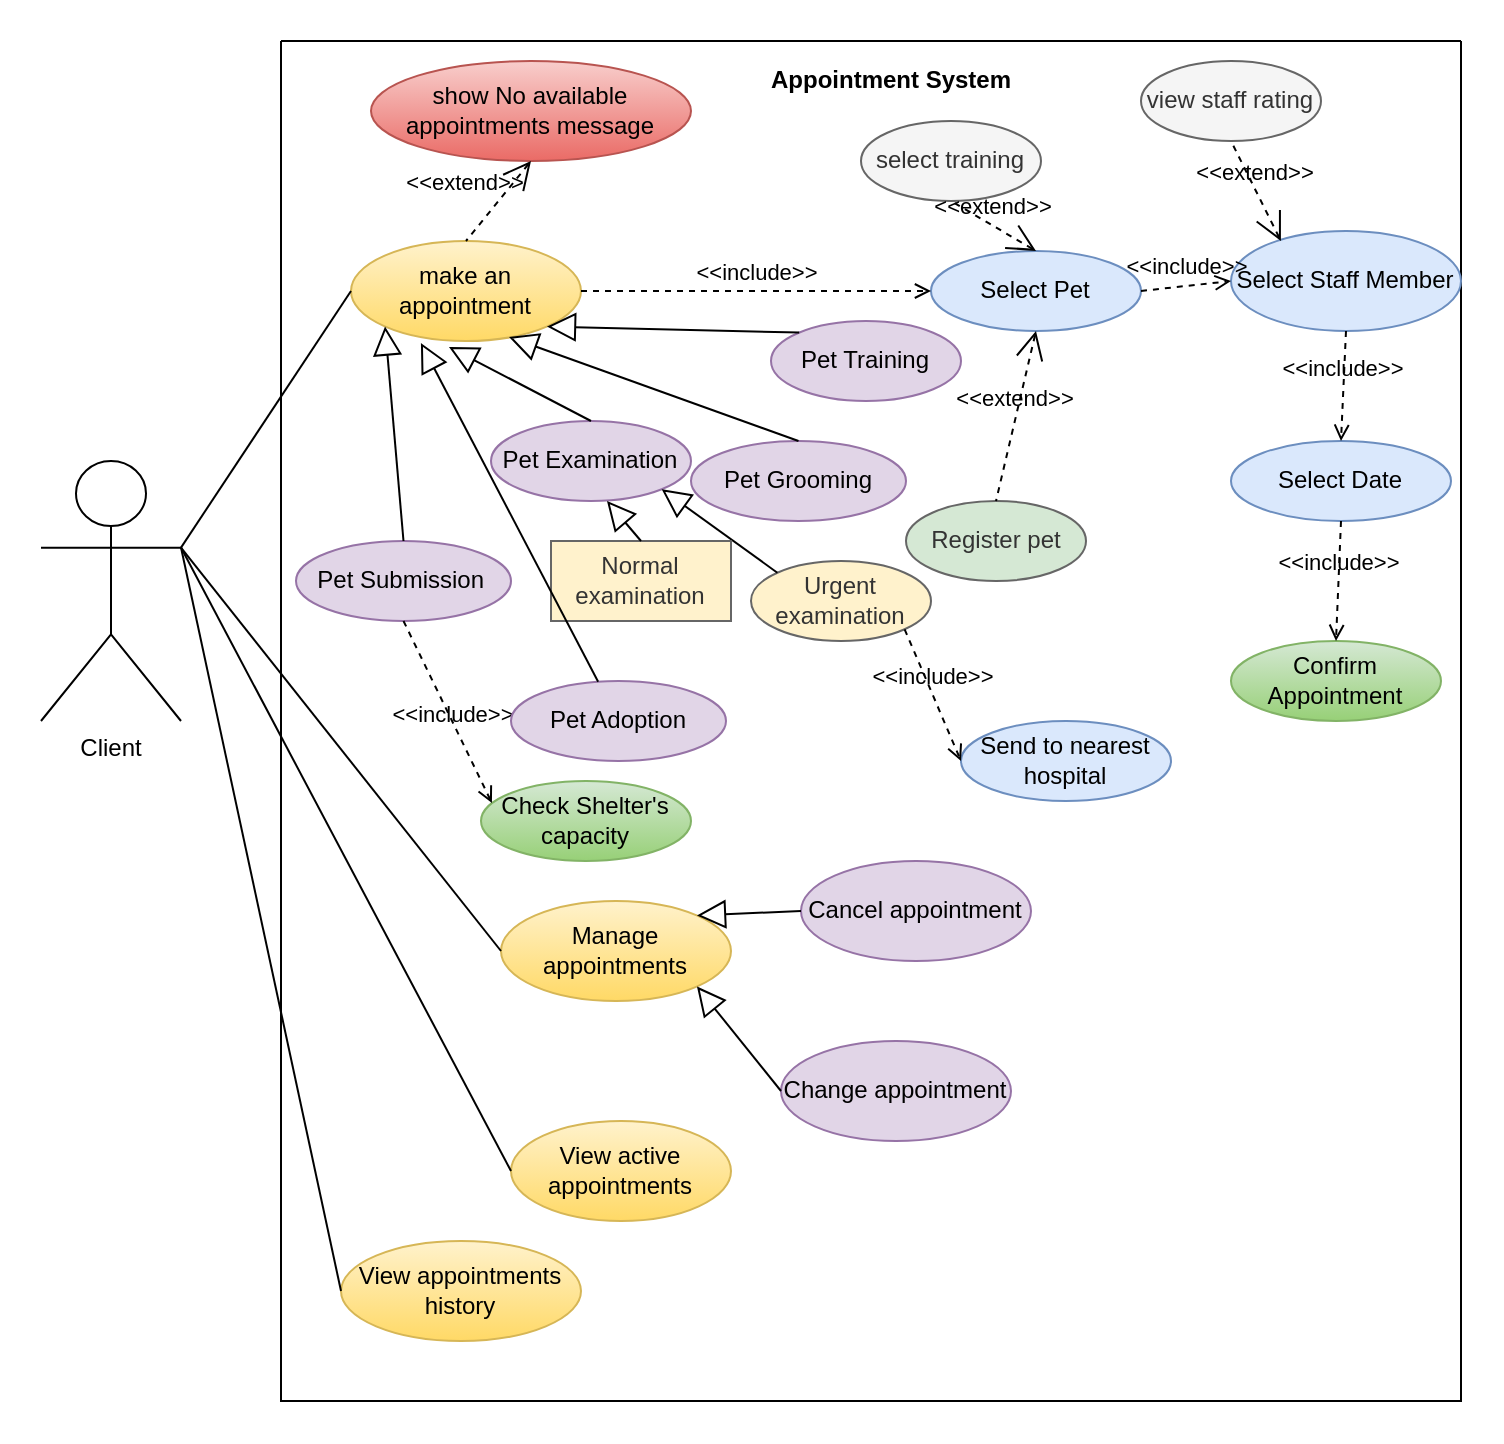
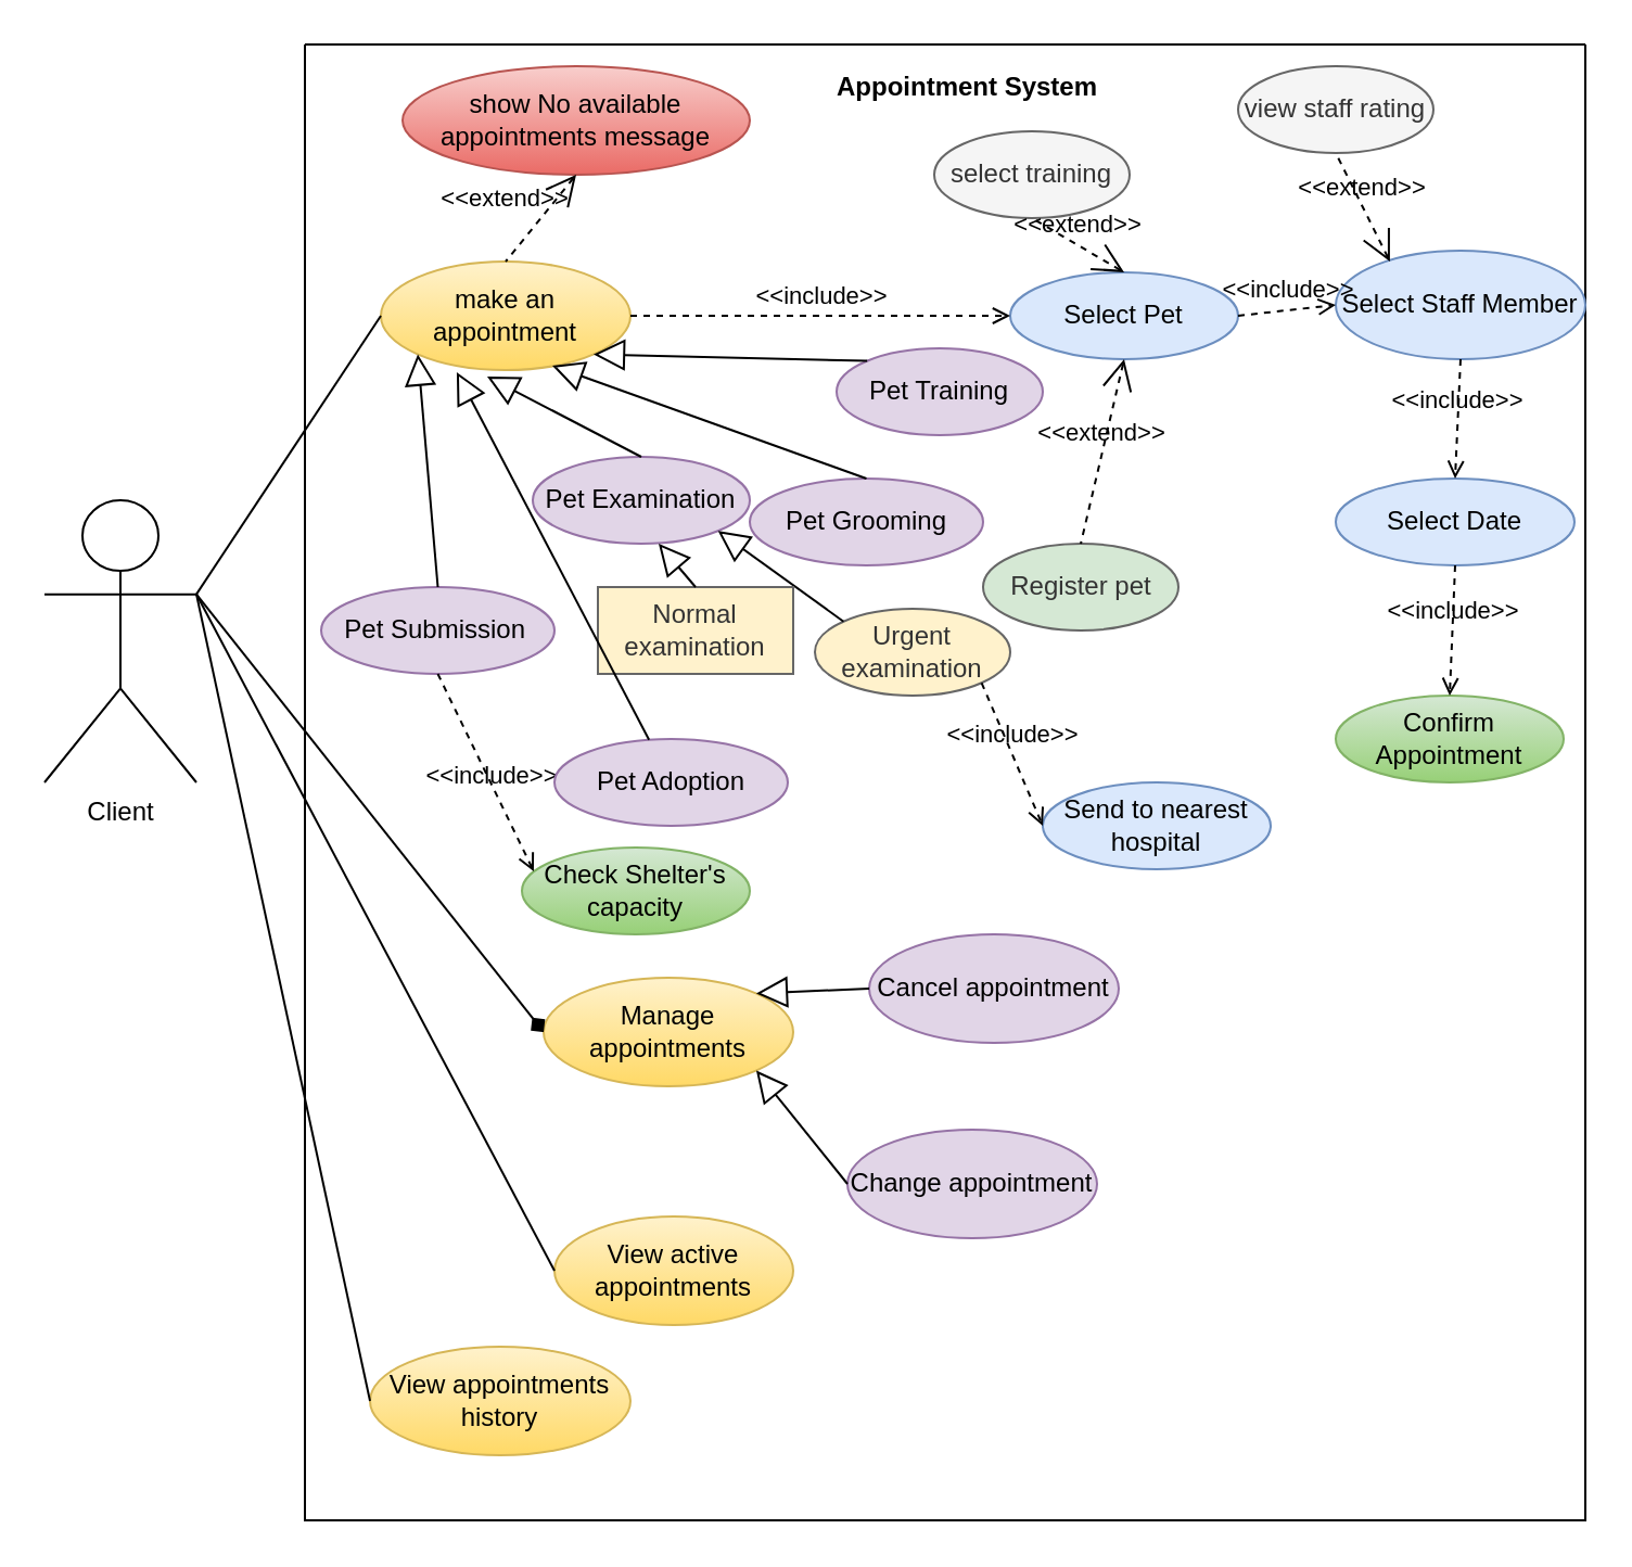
  <mxCell id="0" />
  <mxCell id="1" parent="0" />
  <mxCell id="2" value="" style="swimlane;startSize=0;" parent="1" vertex="1"><mxGeometry x="140" y="20" width="590" height="680" as="geometry" /></mxCell>
  <mxCell id="3" value="&lt;b&gt;Appointment System&lt;/b&gt;" style="text;html=1;align=center;verticalAlign=middle;resizable=0;points=[];autosize=1;strokeColor=none;fillColor=none;" parent="2" vertex="1"><mxGeometry x="235" y="10" width="140" height="20" as="geometry" /></mxCell>
  <mxCell id="4" value="make an appointment" style="ellipse;whiteSpace=wrap;html=1;gradientColor=#ffd966;fillColor=#fff2cc;strokeColor=#d6b656;" parent="2" vertex="1"><mxGeometry x="35" y="100" width="115" height="50" as="geometry" /></mxCell>
  <mxCell id="5" value="Cancel appointment" style="ellipse;whiteSpace=wrap;html=1;fillColor=#e1d5e7;strokeColor=#9673a6;" parent="2" vertex="1"><mxGeometry x="260" y="410" width="115" height="50" as="geometry" /></mxCell>
  <mxCell id="6" value="Change appointment" style="ellipse;whiteSpace=wrap;html=1;fillColor=#e1d5e7;strokeColor=#9673a6;" parent="2" vertex="1"><mxGeometry x="250" y="500" width="115" height="50" as="geometry" /></mxCell>
  <mxCell id="7" value="Manage appointments" style="ellipse;whiteSpace=wrap;html=1;gradientColor=#ffd966;fillColor=#fff2cc;strokeColor=#d6b656;" parent="2" vertex="1"><mxGeometry x="110" y="430" width="115" height="50" as="geometry" /></mxCell>
  <mxCell id="8" value="Confirm Appointment" style="ellipse;whiteSpace=wrap;html=1;fillColor=#d5e8d4;strokeColor=#82b366;gradientColor=#97d077;" parent="2" vertex="1"><mxGeometry x="475" y="300" width="105" height="40" as="geometry" /></mxCell>
  <mxCell id="9" value="View appointments history" style="ellipse;whiteSpace=wrap;html=1;gradientColor=#ffd966;fillColor=#fff2cc;strokeColor=#d6b656;" parent="2" vertex="1"><mxGeometry x="30" y="600" width="120" height="50" as="geometry" /></mxCell>
  <mxCell id="10" value="Select Staff Member" style="ellipse;whiteSpace=wrap;html=1;fillColor=#dae8fc;strokeColor=#6c8ebf;" parent="2" vertex="1"><mxGeometry x="475" y="95" width="115" height="50" as="geometry" /></mxCell>
  <mxCell id="11" value="Register pet" style="ellipse;whiteSpace=wrap;html=1;fillColor=#d5e8d4;strokeColor=#666666;fontColor=#333333;" parent="2" vertex="1"><mxGeometry x="312.5" y="230" width="90" height="40" as="geometry" /></mxCell>
  <mxCell id="12" value="View active appointments" style="ellipse;whiteSpace=wrap;html=1;gradientColor=#ffd966;fillColor=#fff2cc;strokeColor=#d6b656;" parent="2" vertex="1"><mxGeometry x="115" y="540" width="110" height="50" as="geometry" /></mxCell>
  <mxCell id="13" value="Select Date" style="ellipse;whiteSpace=wrap;html=1;fillColor=#dae8fc;strokeColor=#6c8ebf;" parent="2" vertex="1"><mxGeometry x="475" y="200" width="110" height="40" as="geometry" /></mxCell>
  <mxCell id="14" value="Pet Examination" style="ellipse;whiteSpace=wrap;html=1;fillColor=#e1d5e7;strokeColor=#9673a6;" parent="2" vertex="1"><mxGeometry x="105" y="190" width="100" height="40" as="geometry" /></mxCell>
  <mxCell id="15" value="Pet Grooming" style="ellipse;whiteSpace=wrap;html=1;fillColor=#e1d5e7;strokeColor=#9673a6;" parent="2" vertex="1"><mxGeometry x="205" y="200" width="107.5" height="40" as="geometry" /></mxCell>
  <mxCell id="16" value="Select Pet" style="ellipse;whiteSpace=wrap;html=1;fillColor=#dae8fc;strokeColor=#6c8ebf;" parent="2" vertex="1"><mxGeometry x="325" y="105" width="105" height="40" as="geometry" /></mxCell>
  <mxCell id="17" value="Pet Training" style="ellipse;whiteSpace=wrap;html=1;fillColor=#e1d5e7;strokeColor=#9673a6;" parent="2" vertex="1"><mxGeometry x="245" y="140" width="95" height="40" as="geometry" /></mxCell>
  <mxCell id="18" value="" style="edgeStyle=none;html=1;endArrow=block;endFill=0;endSize=12;verticalAlign=bottom;rounded=0;entryX=1;entryY=1;entryDx=0;entryDy=0;exitX=0;exitY=0;exitDx=0;exitDy=0;" parent="2" source="17" target="4" edge="1"><mxGeometry width="160" relative="1" as="geometry"><mxPoint x="75" y="290" as="sourcePoint" /><mxPoint x="235" y="290" as="targetPoint" /></mxGeometry></mxCell>
  <mxCell id="19" value="" style="edgeStyle=none;html=1;endArrow=block;endFill=0;endSize=12;verticalAlign=bottom;rounded=0;entryX=0.687;entryY=0.96;entryDx=0;entryDy=0;exitX=0.5;exitY=0;exitDx=0;exitDy=0;entryPerimeter=0;" parent="2" source="15" target="4" edge="1"><mxGeometry width="160" relative="1" as="geometry"><mxPoint x="65" y="280" as="sourcePoint" /><mxPoint x="225" y="280" as="targetPoint" /></mxGeometry></mxCell>
  <mxCell id="20" value="" style="edgeStyle=none;html=1;endArrow=block;endFill=0;endSize=12;verticalAlign=bottom;rounded=0;exitX=0.5;exitY=0;exitDx=0;exitDy=0;entryX=0.426;entryY=1.06;entryDx=0;entryDy=0;entryPerimeter=0;" parent="2" source="14" target="4" edge="1"><mxGeometry width="160" relative="1" as="geometry"><mxPoint x="55" y="270" as="sourcePoint" /><mxPoint x="215" y="270" as="targetPoint" /></mxGeometry></mxCell>
  <mxCell id="21" value="&amp;lt;&amp;lt;include&amp;gt;&amp;gt;" style="edgeStyle=none;html=1;endArrow=open;verticalAlign=bottom;dashed=1;labelBackgroundColor=none;rounded=0;exitX=1;exitY=0.5;exitDx=0;exitDy=0;entryX=0;entryY=0.5;entryDx=0;entryDy=0;" parent="2" source="4" target="16" edge="1"><mxGeometry width="160" relative="1" as="geometry"><mxPoint x="52.5" y="200" as="sourcePoint" /><mxPoint x="212.5" y="200" as="targetPoint" /></mxGeometry></mxCell>
  <mxCell id="22" value="&amp;lt;&amp;lt;extend&amp;gt;&amp;gt;" style="edgeStyle=none;html=1;startArrow=open;endArrow=none;startSize=12;verticalAlign=bottom;dashed=1;labelBackgroundColor=none;rounded=0;entryX=0.5;entryY=0;entryDx=0;entryDy=0;exitX=0.5;exitY=1;exitDx=0;exitDy=0;" parent="2" source="16" target="11" edge="1"><mxGeometry width="160" relative="1" as="geometry"><mxPoint x="162.5" y="130" as="sourcePoint" /><mxPoint x="322.5" y="130" as="targetPoint" /></mxGeometry></mxCell>
  <mxCell id="23" value="&amp;lt;&amp;lt;include&amp;gt;&amp;gt;" style="edgeStyle=none;html=1;endArrow=open;verticalAlign=bottom;dashed=1;labelBackgroundColor=none;rounded=0;exitX=1;exitY=0.5;exitDx=0;exitDy=0;entryX=0;entryY=0.5;entryDx=0;entryDy=0;" parent="2" source="16" target="10" edge="1"><mxGeometry width="160" relative="1" as="geometry"><mxPoint x="366.25" y="102.5" as="sourcePoint" /><mxPoint x="445" y="105" as="targetPoint" /></mxGeometry></mxCell>
  <mxCell id="24" value="&amp;lt;&amp;lt;include&amp;gt;&amp;gt;" style="edgeStyle=none;html=1;endArrow=open;verticalAlign=bottom;dashed=1;labelBackgroundColor=none;rounded=0;exitX=0.5;exitY=1;exitDx=0;exitDy=0;entryX=0.5;entryY=0;entryDx=0;entryDy=0;" parent="2" source="10" target="13" edge="1"><mxGeometry width="160" relative="1" as="geometry"><mxPoint x="502.5" y="130" as="sourcePoint" /><mxPoint x="443.75" y="107.5" as="targetPoint" /></mxGeometry></mxCell>
  <mxCell id="25" value="&amp;lt;&amp;lt;include&amp;gt;&amp;gt;" style="edgeStyle=none;html=1;endArrow=open;verticalAlign=bottom;dashed=1;labelBackgroundColor=none;rounded=0;exitX=0.5;exitY=1;exitDx=0;exitDy=0;entryX=0.5;entryY=0;entryDx=0;entryDy=0;" parent="2" source="13" target="8" edge="1"><mxGeometry width="160" relative="1" as="geometry"><mxPoint x="500" y="130" as="sourcePoint" /><mxPoint x="500.5" y="310" as="targetPoint" /></mxGeometry></mxCell>
  <mxCell id="26" value="" style="edgeStyle=none;html=1;endArrow=block;endFill=0;endSize=12;verticalAlign=bottom;rounded=0;entryX=1;entryY=0;entryDx=0;entryDy=0;exitX=0;exitY=0.5;exitDx=0;exitDy=0;" parent="2" source="5" target="7" edge="1"><mxGeometry width="160" relative="1" as="geometry"><mxPoint x="193.75" y="270" as="sourcePoint" /><mxPoint x="190" y="180" as="targetPoint" /></mxGeometry></mxCell>
  <mxCell id="27" value="" style="edgeStyle=none;html=1;endArrow=block;endFill=0;endSize=12;verticalAlign=bottom;rounded=0;entryX=1;entryY=1;entryDx=0;entryDy=0;exitX=0;exitY=0.5;exitDx=0;exitDy=0;" parent="2" source="6" target="7" edge="1"><mxGeometry width="160" relative="1" as="geometry"><mxPoint x="203.75" y="280" as="sourcePoint" /><mxPoint x="200" y="190" as="targetPoint" /></mxGeometry></mxCell>
  <mxCell id="28" value="Pet Submission&amp;nbsp;" style="ellipse;whiteSpace=wrap;html=1;fillColor=#e1d5e7;strokeColor=#9673a6;" parent="2" vertex="1"><mxGeometry x="7.5" y="250" width="107.5" height="40" as="geometry" /></mxCell>
  <mxCell id="29" value="" style="edgeStyle=none;html=1;endArrow=block;endFill=0;endSize=12;verticalAlign=bottom;rounded=0;exitX=0.5;exitY=0;exitDx=0;exitDy=0;entryX=0;entryY=1;entryDx=0;entryDy=0;" parent="2" source="28" target="4" edge="1"><mxGeometry width="160" relative="1" as="geometry"><mxPoint x="125" y="150" as="sourcePoint" /><mxPoint x="119.558" y="89.984" as="targetPoint" /></mxGeometry></mxCell>
  <mxCell id="30" value="Check Shelter's capacity" style="ellipse;whiteSpace=wrap;html=1;fillColor=#d5e8d4;strokeColor=#82b366;gradientColor=#97d077;" parent="2" vertex="1"><mxGeometry x="100" y="370" width="105" height="40" as="geometry" /></mxCell>
  <mxCell id="31" value="&amp;lt;&amp;lt;include&amp;gt;&amp;gt;" style="edgeStyle=none;html=1;endArrow=open;verticalAlign=bottom;dashed=1;labelBackgroundColor=none;rounded=0;exitX=0.5;exitY=1;exitDx=0;exitDy=0;entryX=0.052;entryY=0.275;entryDx=0;entryDy=0;entryPerimeter=0;" parent="2" source="28" target="30" edge="1"><mxGeometry x="0.2" y="-2" width="160" relative="1" as="geometry"><mxPoint x="52.5" y="270" as="sourcePoint" /><mxPoint x="-12" y="320" as="targetPoint" /><mxPoint as="offset" /></mxGeometry></mxCell>
  <mxCell id="32" value="show No available appointments message" style="ellipse;whiteSpace=wrap;html=1;fillColor=#f8cecc;strokeColor=#b85450;gradientColor=#ea6b66;" parent="2" vertex="1"><mxGeometry x="45" y="10" width="160" height="50" as="geometry" /></mxCell>
  <mxCell id="33" value="&amp;lt;&amp;lt;extend&amp;gt;&amp;gt;" style="edgeStyle=none;html=1;startArrow=open;endArrow=none;startSize=12;verticalAlign=bottom;dashed=1;labelBackgroundColor=none;rounded=0;entryX=0.5;entryY=0;entryDx=0;entryDy=0;exitX=0.5;exitY=1;exitDx=0;exitDy=0;" parent="2" source="32" target="4" edge="1"><mxGeometry x="0.398" y="-13" width="160" relative="1" as="geometry"><mxPoint x="365" y="140" as="sourcePoint" /><mxPoint x="365" y="230" as="targetPoint" /><mxPoint as="offset" /></mxGeometry></mxCell>
  <mxCell id="34" value="Urgent examination" style="ellipse;whiteSpace=wrap;html=1;fillColor=#FFF2CC;strokeColor=#666666;fontColor=#333333;" parent="2" vertex="1"><mxGeometry x="235" y="260" width="90" height="40" as="geometry" /></mxCell>
  <mxCell id="35" value="" style="edgeStyle=none;html=1;endArrow=block;endFill=0;endSize=12;verticalAlign=bottom;rounded=0;exitX=0;exitY=0;exitDx=0;exitDy=0;entryX=1;entryY=1;entryDx=0;entryDy=0;" parent="2" source="34" target="14" edge="1"><mxGeometry width="160" relative="1" as="geometry"><mxPoint x="135" y="210" as="sourcePoint" /><mxPoint x="112.988" y="159.581" as="targetPoint" /></mxGeometry></mxCell>
  <mxCell id="36" value="Normal examination" style="whiteSpace=wrap;html=1;fillColor=#FFF2CC;strokeColor=#666666;fontColor=#333333;rounded=0;" parent="2" vertex="1"><mxGeometry x="135" y="250" width="90" height="40" as="geometry" /></mxCell>
  <mxCell id="37" value="" style="edgeStyle=none;html=1;endArrow=block;endFill=0;endSize=12;verticalAlign=bottom;rounded=0;entryX=0.58;entryY=1;entryDx=0;entryDy=0;entryPerimeter=0;exitX=0.5;exitY=0;exitDx=0;exitDy=0;" parent="2" source="36" target="14" edge="1"><mxGeometry width="160" relative="1" as="geometry"><mxPoint x="160" y="290" as="sourcePoint" /><mxPoint x="122.988" y="169.581" as="targetPoint" /></mxGeometry></mxCell>
  <mxCell id="38" value="Send to nearest hospital" style="ellipse;whiteSpace=wrap;html=1;fillColor=#dae8fc;strokeColor=#6c8ebf;" parent="2" vertex="1"><mxGeometry x="340" y="340" width="105" height="40" as="geometry" /></mxCell>
  <mxCell id="39" value="&amp;lt;&amp;lt;include&amp;gt;&amp;gt;" style="edgeStyle=none;html=1;endArrow=open;verticalAlign=bottom;dashed=1;labelBackgroundColor=none;rounded=0;exitX=1;exitY=1;exitDx=0;exitDy=0;entryX=0;entryY=0.5;entryDx=0;entryDy=0;" parent="2" source="34" target="38" edge="1"><mxGeometry width="160" relative="1" as="geometry"><mxPoint x="280.0" y="317.072" as="sourcePoint" /><mxPoint x="101.93" y="322.93" as="targetPoint" /></mxGeometry></mxCell>
  <mxCell id="40" value="view staff rating" style="ellipse;whiteSpace=wrap;html=1;fillColor=#f5f5f5;strokeColor=#666666;fontColor=#333333;" parent="2" vertex="1"><mxGeometry x="430" y="10" width="90" height="40" as="geometry" /></mxCell>
  <mxCell id="41" value="&amp;lt;&amp;lt;extend&amp;gt;&amp;gt;" style="edgeStyle=none;html=1;startArrow=open;endArrow=none;startSize=12;verticalAlign=bottom;dashed=1;labelBackgroundColor=none;rounded=0;entryX=0.5;entryY=1;entryDx=0;entryDy=0;exitX=0.217;exitY=0.1;exitDx=0;exitDy=0;exitPerimeter=0;" parent="2" source="10" target="40" edge="1"><mxGeometry width="160" relative="1" as="geometry"><mxPoint x="519.519" y="102.245" as="sourcePoint" /><mxPoint x="290" y="-190" as="targetPoint" /></mxGeometry></mxCell>
  <mxCell id="42" value="Pet Adoption" style="ellipse;whiteSpace=wrap;html=1;fillColor=#e1d5e7;strokeColor=#9673a6;" parent="2" vertex="1"><mxGeometry x="115" y="320" width="107.5" height="40" as="geometry" /></mxCell>
  <mxCell id="43" value="" style="edgeStyle=none;html=1;endArrow=block;endFill=0;endSize=12;verticalAlign=bottom;rounded=0;entryX=0.304;entryY=1.02;entryDx=0;entryDy=0;entryPerimeter=0;" parent="2" source="42" target="4" edge="1"><mxGeometry width="160" relative="1" as="geometry"><mxPoint x="150" y="210" as="sourcePoint" /><mxPoint x="93.99" y="163" as="targetPoint" /></mxGeometry></mxCell>
  <mxCell id="44" value="select training" style="ellipse;whiteSpace=wrap;html=1;fillColor=#f5f5f5;strokeColor=#666666;fontColor=#333333;" parent="2" vertex="1"><mxGeometry x="290" y="40" width="90" height="40" as="geometry" /></mxCell>
  <mxCell id="45" value="&amp;lt;&amp;lt;extend&amp;gt;&amp;gt;" style="edgeStyle=none;html=1;startArrow=open;endArrow=none;startSize=12;verticalAlign=bottom;dashed=1;labelBackgroundColor=none;rounded=0;entryX=0.5;entryY=1;entryDx=0;entryDy=0;exitX=0.5;exitY=0;exitDx=0;exitDy=0;" parent="2" source="16" target="44" edge="1"><mxGeometry width="160" relative="1" as="geometry"><mxPoint x="322.04" y="-50" as="sourcePoint" /><mxPoint x="120" y="-140" as="targetPoint" /></mxGeometry></mxCell>
  <mxCell id="46" value="Client" style="shape=umlActor;verticalLabelPosition=bottom;verticalAlign=top;html=1;outlineConnect=0;" parent="1" vertex="1"><mxGeometry x="20" y="230" width="70" height="130" as="geometry" /></mxCell>
  <mxCell id="47" value="" style="edgeStyle=none;html=1;endArrow=none;verticalAlign=bottom;rounded=0;exitX=1;exitY=0.333;exitDx=0;exitDy=0;exitPerimeter=0;entryX=0;entryY=0.5;entryDx=0;entryDy=0;" parent="1" source="46" target="4" edge="1"><mxGeometry width="160" relative="1" as="geometry"><mxPoint x="100" y="180" as="sourcePoint" /><mxPoint x="400" y="250" as="targetPoint" /></mxGeometry></mxCell>
  <mxCell id="48" value="" style="edgeStyle=none;html=1;endArrow=none;verticalAlign=bottom;rounded=0;exitX=1;exitY=0.333;exitDx=0;exitDy=0;exitPerimeter=0;entryX=0;entryY=0.5;entryDx=0;entryDy=0;" parent="1" source="46" target="12" edge="1"><mxGeometry width="160" relative="1" as="geometry"><mxPoint x="290" y="390" as="sourcePoint" /><mxPoint x="450" y="390" as="targetPoint" /></mxGeometry></mxCell>
  <mxCell id="49" value="" style="edgeStyle=none;html=1;endArrow=none;verticalAlign=bottom;rounded=0;exitX=1;exitY=0.333;exitDx=0;exitDy=0;exitPerimeter=0;entryX=0;entryY=0.5;entryDx=0;entryDy=0;" parent="1" source="46" target="9" edge="1"><mxGeometry width="160" relative="1" as="geometry"><mxPoint x="160" y="340" as="sourcePoint" /><mxPoint x="270" y="375" as="targetPoint" /></mxGeometry></mxCell>
- <mxCell id="50" value="" style="edgeStyle=none;html=1;endArrow=none;verticalAlign=bottom;rounded=0;entryX=0;entryY=0.5;entryDx=0;entryDy=0;exitX=1;exitY=0.333;exitDx=0;exitDy=0;exitPerimeter=0;" parent="1" source="46" target="7" edge="1"><mxGeometry width="160" relative="1" as="geometry"><mxPoint x="100" y="180" as="sourcePoint" /><mxPoint x="252.5" y="155" as="targetPoint" /></mxGeometry></mxCell>
+ <mxCell id="50" value="" style="edgeStyle=none;html=1;endArrow=diamond;verticalAlign=bottom;rounded=0;entryX=0;entryY=0.5;entryDx=0;entryDy=0;exitX=1;exitY=0.333;exitDx=0;exitDy=0;exitPerimeter=0;" parent="1" source="46" target="7" edge="1"><mxGeometry width="160" relative="1" as="geometry"><mxPoint x="100" y="180" as="sourcePoint" /><mxPoint x="252.5" y="155" as="targetPoint" /></mxGeometry></mxCell>
